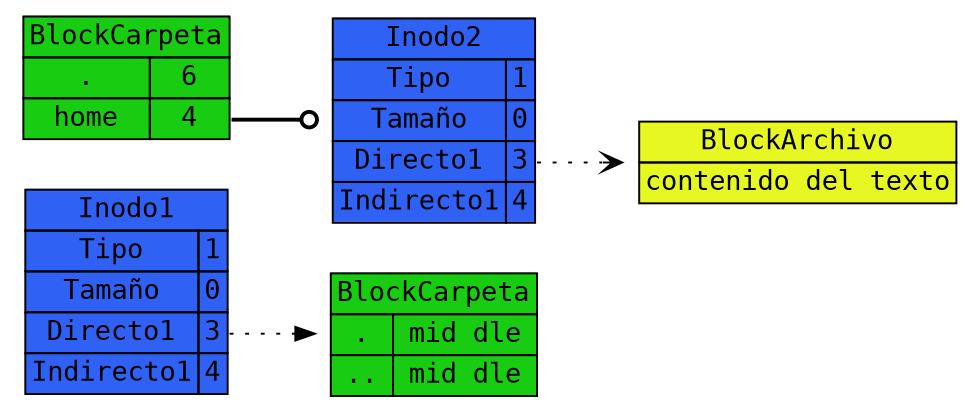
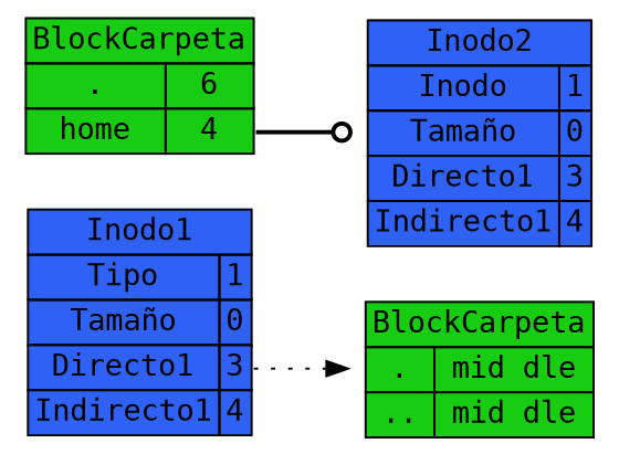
  digraph {
    fontname="DejaVu Sans Mono"
    rankdir=LR
    node [fontname="DejaVu Sans Mono" shape=plaintext]
    edge [fontname="DejaVu Sans Mono" style=dotted tailport=f3]
    n1 [label=<     <TABLE BORDER="0" CELLBORDER="1" CELLSPACING="0" BGCOLOR="#2e61f4">     <TR> <TD colspan="2">Inodo1</TD> </TR>     <TR >         <TD >Tipo</TD>         <TD PORT="f1">1</TD>     </TR>     <TR >         <TD >Tamaño</TD>         <TD PORT="f2">0</TD>     </TR>     <TR >         <TD >Directo1</TD>         <TD PORT="f3">3</TD>     </TR>     <TR >         <TD >Indirecto1</TD>         <TD PORT="f4">4</TD>     </TR>     </TABLE>     >]
    n2 [label=<     <TABLE BORDER="0" CELLBORDER="1" CELLSPACING="0" BGCOLOR=" #18cc12 ">     <TR> <TD colspan="2">BlockCarpeta</TD> </TR>     <TR >         <TD >.</TD>         <TD PORT="f1">mid dle</TD>     </TR>     <TR >         <TD >..</TD>         <TD PORT="f2">mid dle</TD>     </TR>     </TABLE>     >]
-   n3 [label=<     <TABLE BORDER="0" CELLBORDER="1" CELLSPACING="0" BGCOLOR="#2e61f4">     <TR> <TD colspan="2">Inodo2</TD> </TR>     <TR >         <TD >Tipo</TD>         <TD PORT="f1">1</TD>     </TR>     <TR >         <TD >Tamaño</TD>         <TD PORT="f2">0</TD>     </TR>     <TR >         <TD >Directo1</TD>         <TD PORT="f3">3</TD>     </TR>     <TR >         <TD >Indirecto1</TD>         <TD PORT="f4">4</TD>     </TR>     </TABLE>     >]
-   n4 [label=<     <TABLE BORDER="0" CELLBORDER="1" CELLSPACING="0" BGCOLOR="#e6f721">     <TR> <TD >BlockArchivo</TD> </TR>     <TR >         <TD >contenido del texto</TD>     </TR>     </TABLE>     >]
+   n3 [label=<     <TABLE BORDER="0" CELLBORDER="1" CELLSPACING="0" BGCOLOR="#2e61f4">     <TR> <TD colspan="2">Inodo2</TD> </TR>     <TR >         <TD >Inodo</TD>         <TD PORT="f1">1</TD>     </TR>     <TR >         <TD >Tamaño</TD>         <TD PORT="f2">0</TD>     </TR>     <TR >         <TD >Directo1</TD>         <TD PORT="f3">3</TD>     </TR>     <TR >         <TD >Indirecto1</TD>         <TD PORT="f4">4</TD>     </TR>     </TABLE>     >]
    n5 [label=<     <TABLE BORDER="0" CELLBORDER="1" CELLSPACING="0" BGCOLOR=" #18cc12 ">     <TR> <TD colspan="2">BlockCarpeta</TD> </TR>     <TR >         <TD >.</TD>         <TD PORT="f1">6</TD>     </TR>     <TR >         <TD >home</TD>         <TD PORT="f2">4</TD>     </TR>     </TABLE>     >]
    n1 -> n2 [arrowhead=normal]
-   n3 -> n4 [arrowhead=vee]
    n5 -> n3 [arrowhead=odot style=bold tailport=f2]
  }
